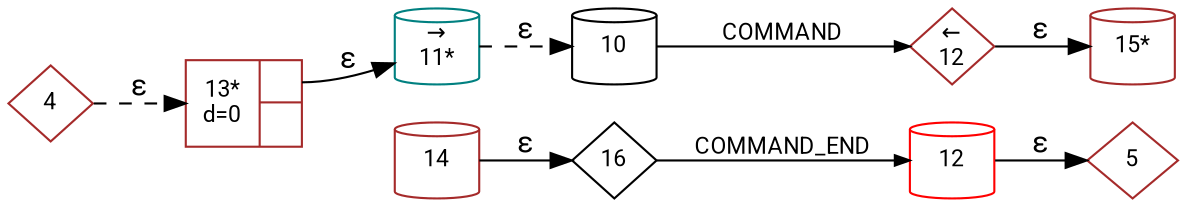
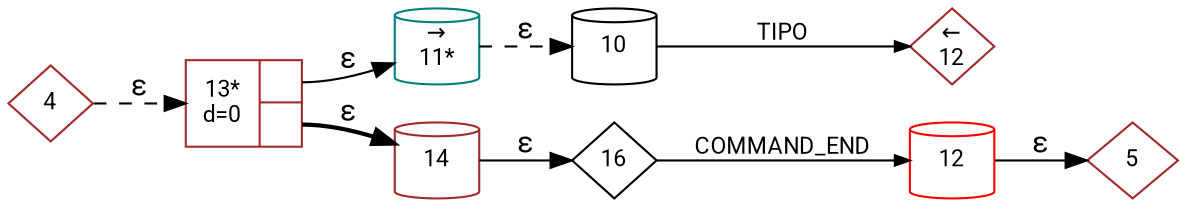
  digraph {
    fontname=Roboto
    rankdir=LR
    node [color=brown fixedsize=true fontname=Roboto fontsize=11 shape=cylinder peripheries=1]
    edge [fontname=Roboto style=solid]
    n1 [label=5 shape=diamond width=.6 peripheries=""]
    n2 [color=black label=16 shape=diamond width=.55]
    n3 [color=red label=12 width=.55]
    n4 [label=4 shape=diamond width=.55]
    n5 [fixedsize=false label="{13*\nd=0|{<p0>|<p1>}}" shape=record]
    n6 [color=teal label="&rarr;\n11*" width=.55]
    n7 [label=14 width=.55]
    n8 [color=black label=10 width=.55]
    n9 [label="&larr;\n12" shape=diamond width=.55]
-   n10 [label="15*" width=.55]
    n2 -> n3 [arrowhead=normal arrowsize=.7 fontsize=11 label=COMMAND_END]
    n3 -> n1 [label="&epsilon;"]
    n4 -> n5 [label="&epsilon;" style=dashed]
    n5 -> n6 [label="&epsilon;" tailport=p0]
+   n5 -> n7 [label="&epsilon;" style=bold tailport=p1]
    n6 -> n8 [label="&epsilon;" style=dashed]
    n7 -> n2 [label="&epsilon;"]
-   n8 -> n9 [arrowhead=normal arrowsize=.7 fontsize=11 label=COMMAND]
-   n9 -> n10 [label="&epsilon;"]
+   n8 -> n9 [arrowhead=normal arrowsize=.7 fontsize=11 label=TIPO]
  }
